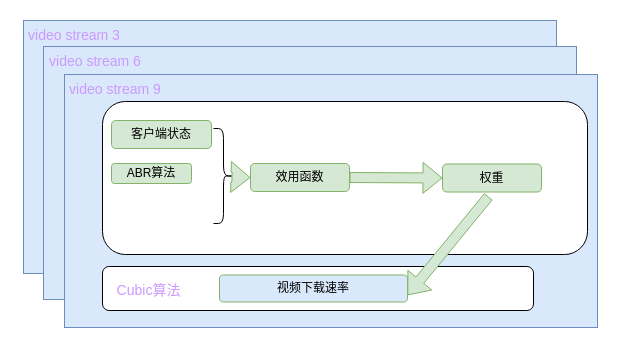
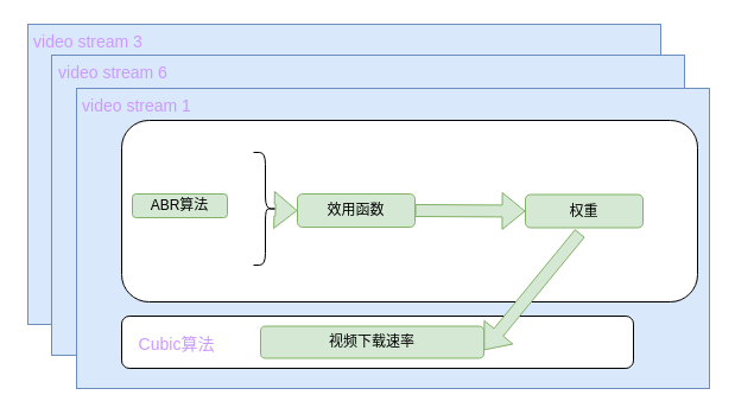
  <mxCell id="0" />
  <mxCell id="1" parent="0" />
  <mxCell id="2" value="" style="rounded=0;whiteSpace=wrap;html=1;fillColor=#dae8fc;strokeColor=#6c8ebf;" vertex="1" parent="1"><mxGeometry x="23" y="20" width="533" height="253" as="geometry" /></mxCell>
  <mxCell id="3" value="" style="rounded=0;whiteSpace=wrap;html=1;fillColor=#dae8fc;strokeColor=#6c8ebf;" vertex="1" parent="1"><mxGeometry x="43" y="46" width="533" height="253" as="geometry" /></mxCell>
  <mxCell id="4" value="" style="rounded=0;whiteSpace=wrap;html=1;fillColor=#dae8fc;strokeColor=#6c8ebf;" vertex="1" parent="1"><mxGeometry x="64" y="74" width="533" height="253" as="geometry" /></mxCell>
  <mxCell id="5" value="" style="rounded=1;whiteSpace=wrap;html=1;" vertex="1" parent="1"><mxGeometry x="102" y="101" width="485" height="153" as="geometry" /></mxCell>
  <mxCell id="6" value="" style="rounded=1;whiteSpace=wrap;html=1;" vertex="1" parent="1"><mxGeometry x="102" y="266" width="431" height="44" as="geometry" /></mxCell>
- <mxCell id="7" value="客户端状态" style="rounded=1;whiteSpace=wrap;html=1;fillColor=#d5e8d4;strokeColor=#82b366;" vertex="1" parent="1"><mxGeometry x="111" y="120" width="100" height="28" as="geometry" /></mxCell>
  <mxCell id="8" value="ABR算法" style="rounded=1;whiteSpace=wrap;html=1;fillColor=#d5e8d4;strokeColor=#82b366;" vertex="1" parent="1"><mxGeometry x="111" y="163" width="80" height="20" as="geometry" /></mxCell>
  <mxCell id="9" value="效用函数" style="rounded=1;whiteSpace=wrap;html=1;fillColor=#d5e8d4;strokeColor=#82b366;" vertex="1" parent="1"><mxGeometry x="250" y="163" width="99" height="28" as="geometry" /></mxCell>
  <mxCell id="10" value="权重" style="rounded=1;whiteSpace=wrap;html=1;fillColor=#d5e8d4;strokeColor=#82b366;" vertex="1" parent="1"><mxGeometry x="442" y="163.5" width="99" height="28" as="geometry" /></mxCell>
- <mxCell id="11" value="视频下载速率" style="rounded=1;whiteSpace=wrap;html=1;fillColor=#dae8fc;strokeColor=#82b366;" vertex="1" parent="1"><mxGeometry x="219" y="274.5" width="188" height="27" as="geometry" /></mxCell>
+ <mxCell id="11" value="视频下载速率" style="rounded=1;whiteSpace=wrap;html=1;fillColor=#d5e8d4;strokeColor=#82b366;" vertex="1" parent="1"><mxGeometry x="219" y="274.5" width="188" height="27" as="geometry" /></mxCell>
  <mxCell id="12" value="" style="shape=curlyBracket;whiteSpace=wrap;html=1;rounded=1;flipH=1;" vertex="1" parent="1"><mxGeometry x="213" y="128" width="20" height="95" as="geometry" /></mxCell>
  <mxCell id="13" value="" style="endArrow=classic;startArrow=none;html=1;rounded=0;startFill=0;entryX=0;entryY=0.5;entryDx=0;entryDy=0;strokeWidth=1;shape=flexArrow;endSize=6;fillColor=#d5e8d4;strokeColor=#82b366;" edge="1" parent="1" target="9"><mxGeometry width="100" height="100" relative="1" as="geometry"><mxPoint x="231" y="176.5" as="sourcePoint" /><mxPoint x="273" y="179" as="targetPoint" /></mxGeometry></mxCell>
  <mxCell id="14" value="" style="endArrow=classic;startArrow=none;html=1;rounded=0;startFill=0;entryX=0;entryY=0.5;entryDx=0;entryDy=0;strokeWidth=1;shape=flexArrow;endSize=6;exitX=1;exitY=0.5;exitDx=0;exitDy=0;fillColor=#d5e8d4;strokeColor=#82b366;" edge="1" parent="1" source="9" target="10"><mxGeometry width="100" height="100" relative="1" as="geometry"><mxPoint x="386" y="179" as="sourcePoint" /><mxPoint x="440" y="179.5" as="targetPoint" /></mxGeometry></mxCell>
  <mxCell id="15" value="" style="endArrow=classic;startArrow=none;html=1;rounded=0;startFill=0;strokeWidth=1;shape=flexArrow;endSize=6;entryX=1;entryY=0.75;entryDx=0;entryDy=0;fillColor=#d5e8d4;strokeColor=#82b366;" edge="1" parent="1" target="11"><mxGeometry width="100" height="100" relative="1" as="geometry"><mxPoint x="488" y="196" as="sourcePoint" /><mxPoint x="546" y="192" as="targetPoint" /></mxGeometry></mxCell>
- <mxCell id="16" value="&lt;font style=&quot;font-size: 14px&quot;&gt;video stream 9&lt;/font&gt;" style="text;html=1;strokeColor=none;fillColor=none;align=center;verticalAlign=middle;whiteSpace=wrap;rounded=0;fontColor=#CC99FF;" vertex="1" parent="1"><mxGeometry x="61" y="74" width="108" height="30" as="geometry" /></mxCell>
+ <mxCell id="16" value="&lt;font style=&quot;font-size: 14px&quot;&gt;video stream 1&lt;/font&gt;" style="text;html=1;strokeColor=none;fillColor=none;align=center;verticalAlign=middle;whiteSpace=wrap;rounded=0;fontColor=#CC99FF;" vertex="1" parent="1"><mxGeometry x="61" y="74" width="108" height="30" as="geometry" /></mxCell>
  <mxCell id="17" value="&lt;font style=&quot;font-size: 14px&quot;&gt;video stream 6&lt;/font&gt;" style="text;html=1;strokeColor=none;fillColor=none;align=center;verticalAlign=middle;whiteSpace=wrap;rounded=0;fontColor=#CC99FF;" vertex="1" parent="1"><mxGeometry x="41" y="46" width="108" height="30" as="geometry" /></mxCell>
  <mxCell id="18" value="&lt;font style=&quot;font-size: 14px&quot;&gt;video stream 3&lt;/font&gt;" style="text;html=1;strokeColor=none;fillColor=none;align=center;verticalAlign=middle;whiteSpace=wrap;rounded=0;fontColor=#CC99FF;" vertex="1" parent="1"><mxGeometry x="20" y="20" width="108" height="30" as="geometry" /></mxCell>
  <mxCell id="19" value="Cubic算法" style="text;html=1;strokeColor=none;fillColor=none;align=center;verticalAlign=middle;whiteSpace=wrap;rounded=0;fontSize=14;fontColor=#CC99FF;" vertex="1" parent="1"><mxGeometry x="104" y="274.5" width="89" height="30" as="geometry" /></mxCell>
